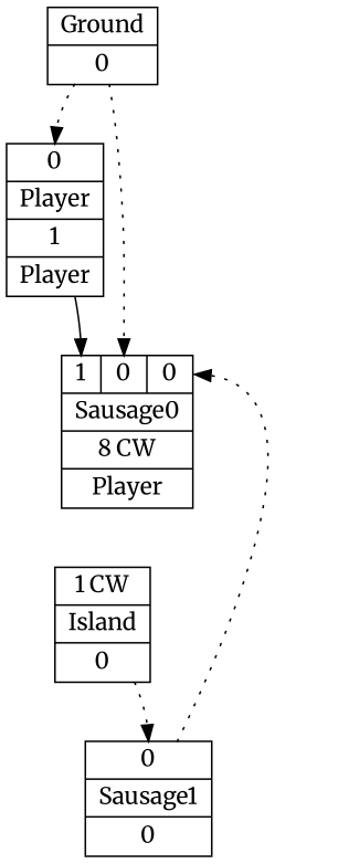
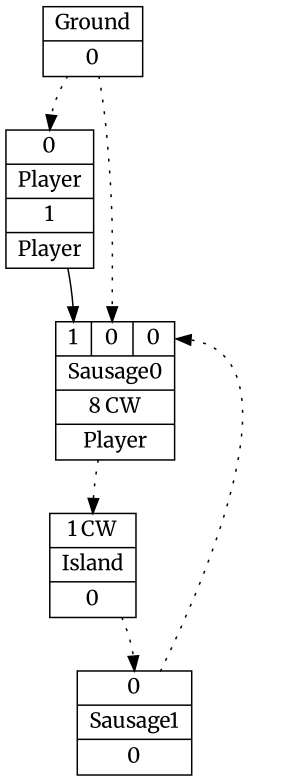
  digraph {
    fontname=Merriweather
    node [fontname=Merriweather shape=record]
    edge [fontname=Merriweather headport=GroundP style=dotted]
    n1 [label="{{<GroundP>0}|{Player}|<PlayerOUT>1|{Player}}"]
    n2 [label="{{<Player>1|<GroundP>0|<Sausage1P>0}|{Sausage0}|<Sausage0OUT>8 CW|{Player}}"]
    n3 [label="{{<Sausage0P>1 CW}|{Island}|<IslandOUT>0}"]
    n4 [label="{{Ground}|<GroundOUT>0}"]
    n5 [label="{{<IslandP>0}|{Sausage1}|<Sausage1OUT>0}"]
    n1 -> n2 [headport=Player style=""]
+   n2 -> n3 [headport=Sausage0P]
    n3 -> n5 [headport=IslandP]
    n4 -> n1
    n4 -> n2
    n5 -> n2 [headport=Sausage1P]
  }
